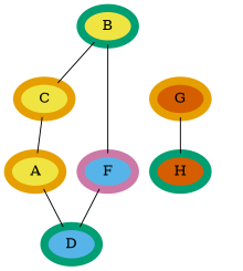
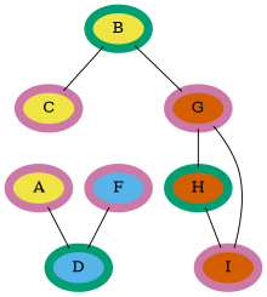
  graph {
    node [color="#009E73" fillcolor="#F0E442" penwidth=8 style=filled]
    D [fillcolor="#56B4E9"]
-   A [color="#E69F00"]
+   A [color="#CC79A7"]
    B
-   C [color="#E69F00"]
-   G [color="#E69F00" fillcolor="#D55E00"]
+   C [color="#CC79A7"]
+   G [color="#CC79A7" fillcolor="#D55E00"]
    H [fillcolor="#D55E00"]
    F [color="#CC79A7" fillcolor="#56B4E9"]
+   I [color="#CC79A7" fillcolor="#D55E00"]
    A -- D
    B -- C
-   B -- F
-   C -- A
+   B -- G
    G -- H
+   H -- I
    F -- D
+   I -- G
  }
